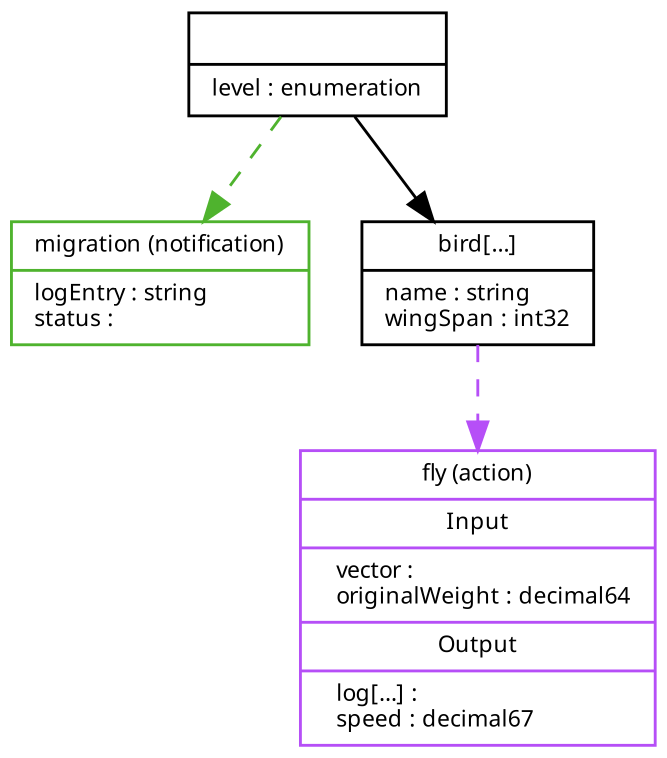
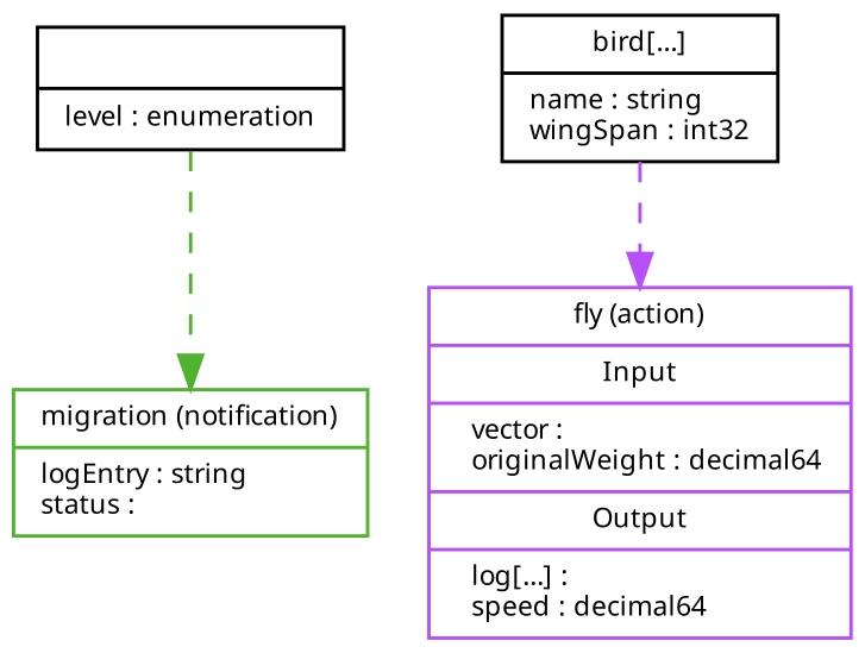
  digraph {
    fontname="Noto Sans"
    fontsize=8
    node [fontname="Noto Sans" fontsize=8 shape=record]
    edge [fontname="Noto Sans" fontsize=8 style=dashed]
    n1 [label="{|level : enumeration\l}"]
    n2 [color="#4fb32e" label="{migration (notification)|logEntry : string\lstatus : \l}"]
    n3 [label="{bird[…]|name : string\lwingSpan : int32\l}"]
-   n4 [color="#b64ff7" label="{fly (action)|Input|&#32;&#32;vector : \l&#32;&#32;originalWeight : decimal64\l|Output|&#32;&#32;log[…] : \l&#32;&#32;speed : decimal67\l}"]
+   n4 [color="#b64ff7" label="{fly (action)|Input|&#32;&#32;vector : \l&#32;&#32;originalWeight : decimal64\l|Output|&#32;&#32;log[…] : \l&#32;&#32;speed : decimal64\l}"]
    n1 -> n2 [color="#4fb32e"]
-   n1 -> n3 [style=""]
    n3 -> n4 [color="#b64ff7"]
  }
